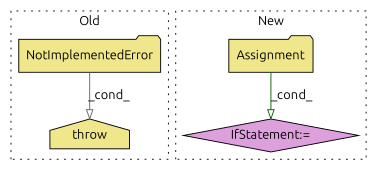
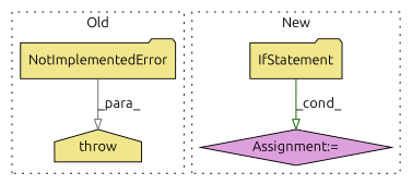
  digraph {
    fontname=Ubuntu
    node [fillcolor=khaki fontname=Ubuntu shape=folder style=filled]
    edge [arrowhead=onormal fontname=Ubuntu style=solid]
    n1 [a=32 l=21 label=NotImplementedError s=20356]
    n2 [a=53 l=6 label=throw s=20350 shape=house]
-   n3 [a=25 l="4,2" label=Assignment s="23722,23748"]
-   n4 [a=7 fillcolor=plum l=1 label="IfStatement:=" s=24416 shape=diamond]
+   n3 [a=25 l="4,2" label=IfStatement s="23722,23748"]
+   n4 [a=7 fillcolor=plum l=1 label="Assignment:=" s=24416 shape=diamond]
    subgraph cluster_1 {
      label=Old
      style=dotted
      n1
      n2
    }
    subgraph cluster_2 {
      label=New
      style=dotted
      n3
      n4
    }
-   n1 -> n2 [color=gray40 label=_cond_]
+   n1 -> n2 [color=gray40 label=_para_]
    n3 -> n4 [color=darkgreen label=_cond_]
  }
